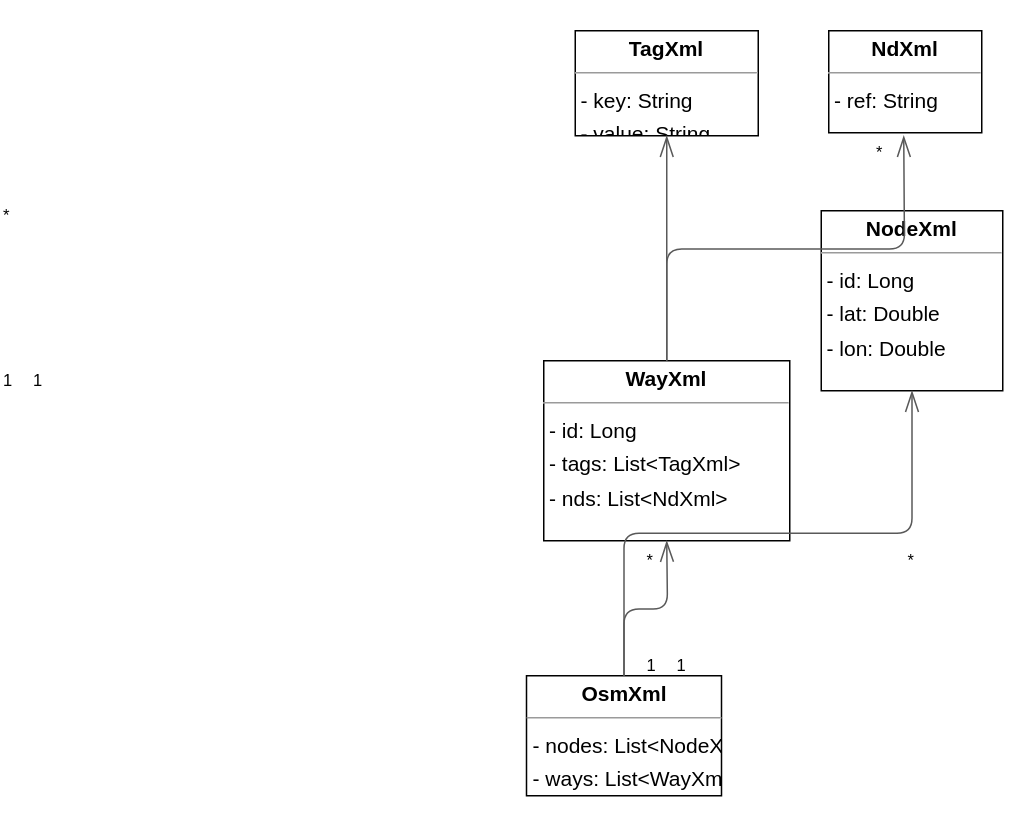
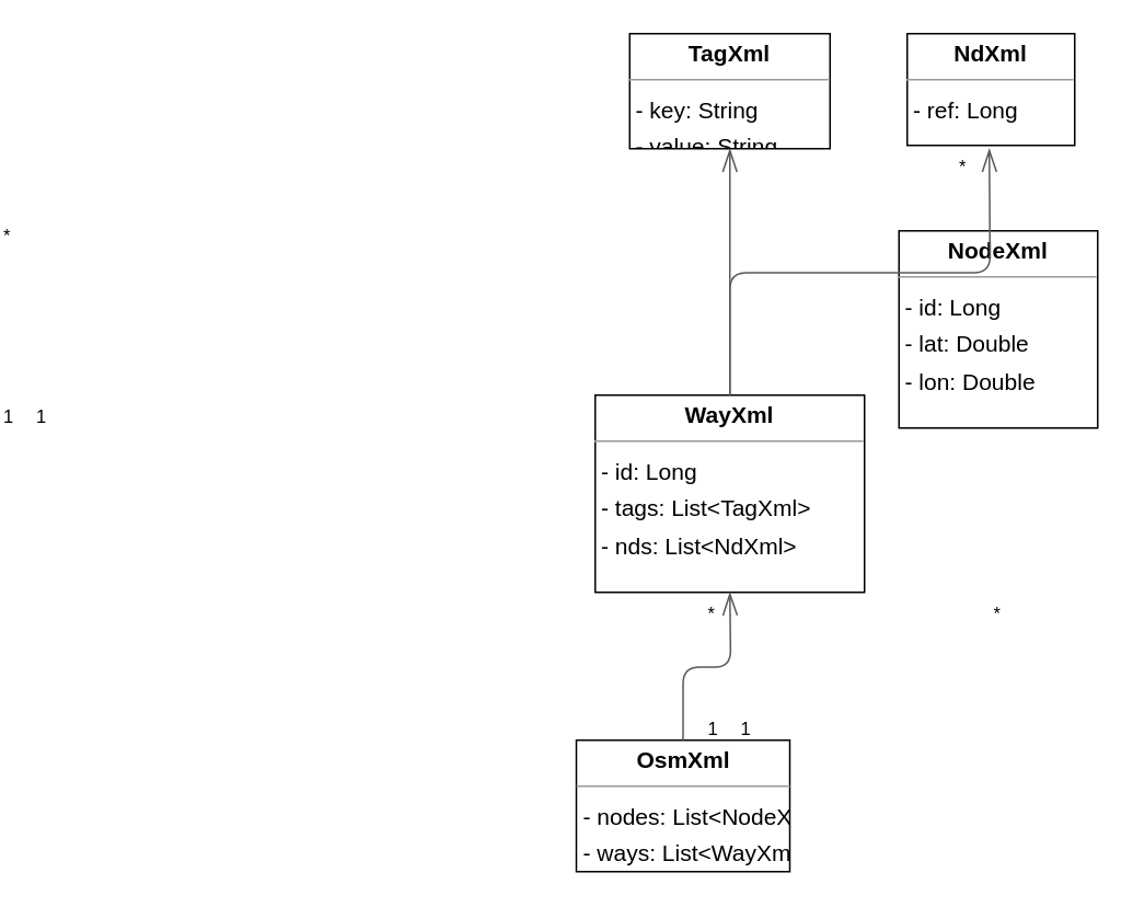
  <mxCell id="0" />
  <mxCell id="1" parent="0" />
- <mxCell id="2" value="&lt;p style=&quot;margin:0px;margin-top:4px;text-align:center;&quot;&gt;&lt;b&gt;NdXml&lt;/b&gt;&lt;/p&gt;&lt;hr size=&quot;1&quot;/&gt;&lt;p style=&quot;margin:0 0 0 4px;line-height:1.6;&quot;&gt;- ref: String&lt;/p&gt;" style="verticalAlign=top;align=left;overflow=fill;fontSize=14;fontFamily=Helvetica;html=1;rounded=0;shadow=0;comic=0;labelBackgroundColor=none;strokeWidth=1;" parent="1" vertex="1"><mxGeometry x="222" y="20" width="102" height="68" as="geometry" /></mxCell>
+ <mxCell id="2" value="&lt;p style=&quot;margin:0px;margin-top:4px;text-align:center;&quot;&gt;&lt;b&gt;NdXml&lt;/b&gt;&lt;/p&gt;&lt;hr size=&quot;1&quot;/&gt;&lt;p style=&quot;margin:0 0 0 4px;line-height:1.6;&quot;&gt;- ref: Long&lt;/p&gt;" style="verticalAlign=top;align=left;overflow=fill;fontSize=14;fontFamily=Helvetica;html=1;rounded=0;shadow=0;comic=0;labelBackgroundColor=none;strokeWidth=1;" parent="1" vertex="1"><mxGeometry x="222" y="20" width="102" height="68" as="geometry" /></mxCell>
  <mxCell id="3" value="&lt;p style=&quot;margin:0px;margin-top:4px;text-align:center;&quot;&gt;&lt;b&gt;NodeXml&lt;/b&gt;&lt;/p&gt;&lt;hr size=&quot;1&quot;/&gt;&lt;p style=&quot;margin:0 0 0 4px;line-height:1.6;&quot;&gt;- id: Long&lt;br/&gt;- lat: Double&lt;br/&gt;- lon: Double&lt;/p&gt;" style="verticalAlign=top;align=left;overflow=fill;fontSize=14;fontFamily=Helvetica;html=1;rounded=0;shadow=0;comic=0;labelBackgroundColor=none;strokeWidth=1;" parent="1" vertex="1"><mxGeometry x="217" y="140" width="121" height="120" as="geometry" /></mxCell>
  <mxCell id="4" value="&lt;p style=&quot;margin:0px;margin-top:4px;text-align:center;&quot;&gt;&lt;b&gt;OsmXml&lt;/b&gt;&lt;/p&gt;&lt;hr size=&quot;1&quot;/&gt;&lt;p style=&quot;margin:0 0 0 4px;line-height:1.6;&quot;&gt;- nodes: List&amp;lt;NodeXml&amp;gt;&lt;br/&gt;- ways: List&amp;lt;WayXml&amp;gt;&lt;/p&gt;" style="verticalAlign=top;align=left;overflow=fill;fontSize=14;fontFamily=Helvetica;html=1;rounded=0;shadow=0;comic=0;labelBackgroundColor=none;strokeWidth=1;" parent="1" vertex="1"><mxGeometry x="20.5" y="450" width="130" height="80" as="geometry" /></mxCell>
  <mxCell id="5" value="&lt;p style=&quot;margin:0px;margin-top:4px;text-align:center;&quot;&gt;&lt;b&gt;TagXml&lt;/b&gt;&lt;/p&gt;&lt;hr size=&quot;1&quot;/&gt;&lt;p style=&quot;margin:0 0 0 4px;line-height:1.6;&quot;&gt;- key: String&lt;br/&gt;- value: String&lt;/p&gt;" style="verticalAlign=top;align=left;overflow=fill;fontSize=14;fontFamily=Helvetica;html=1;rounded=0;shadow=0;comic=0;labelBackgroundColor=none;strokeWidth=1;" parent="1" vertex="1"><mxGeometry x="53" y="20" width="122" height="70" as="geometry" /></mxCell>
  <mxCell id="6" value="&lt;p style=&quot;margin:0px;margin-top:4px;text-align:center;&quot;&gt;&lt;b&gt;WayXml&lt;/b&gt;&lt;/p&gt;&lt;hr size=&quot;1&quot;/&gt;&lt;p style=&quot;margin:0 0 0 4px;line-height:1.6;&quot;&gt;- id: Long&lt;br/&gt;- tags: List&amp;lt;TagXml&amp;gt;&lt;br/&gt;- nds: List&amp;lt;NdXml&amp;gt;&lt;/p&gt;" style="verticalAlign=top;align=left;overflow=fill;fontSize=14;fontFamily=Helvetica;html=1;rounded=0;shadow=0;comic=0;labelBackgroundColor=none;strokeWidth=1;" parent="1" vertex="1"><mxGeometry x="32" y="240" width="164" height="120" as="geometry" /></mxCell>
  <mxCell id="7" value="" style="html=1;rounded=1;edgeStyle=orthogonalEdgeStyle;dashed=0;startArrow=diamondThinstartSize=12;endArrow=openThin;endSize=12;strokeColor=#595959;exitX=0.500;exitY=0.000;exitDx=0;exitDy=0;entryX=0.500;entryY=1.000;entryDx=0;entryDy=0;" parent="1" source="6" target="5" edge="1"><mxGeometry width="50" height="50" relative="1" as="geometry"><Array as="points" /></mxGeometry></mxCell>
  <mxCell id="8" value="1" style="edgeLabel;resizable=0;html=1;align=left;verticalAlign=top;strokeColor=default;" parent="7" vertex="1" connectable="0"><mxGeometry x="-310" y="240" as="geometry" /></mxCell>
  <mxCell id="9" value="" style="html=1;rounded=1;edgeStyle=orthogonalEdgeStyle;dashed=0;startArrow=diamondThinstartSize=12;endArrow=openThin;endSize=12;strokeColor=#595959;exitX=0.5;exitY=0;exitDx=0;exitDy=0;" edge="1" parent="1" source="6"><mxGeometry width="50" height="50" relative="1" as="geometry"><Array as="points" /><mxPoint x="312" y="240" as="sourcePoint" /><mxPoint x="272" y="90" as="targetPoint" /></mxGeometry></mxCell>
  <mxCell id="10" value="1" style="edgeLabel;resizable=0;html=1;align=left;verticalAlign=top;strokeColor=default;" vertex="1" connectable="0" parent="9"><mxGeometry x="-330" y="240" as="geometry" /></mxCell>
  <mxCell id="11" value="*" style="edgeLabel;resizable=0;html=1;align=left;verticalAlign=top;strokeColor=default;" vertex="1" connectable="0" parent="9"><mxGeometry x="-330" y="130" as="geometry" /></mxCell>
  <mxCell id="12" value="*" style="edgeLabel;resizable=0;html=1;align=left;verticalAlign=top;strokeColor=default;" vertex="1" connectable="0" parent="1"><mxGeometry x="252" y="88" as="geometry" /></mxCell>
- <mxCell id="13" value="" style="html=1;rounded=1;edgeStyle=orthogonalEdgeStyle;dashed=0;startArrow=diamondThinstartSize=12;endArrow=openThin;endSize=12;strokeColor=#595959;exitX=0.5;exitY=0;exitDx=0;exitDy=0;entryX=0.5;entryY=1;entryDx=0;entryDy=0;" edge="1" parent="1" source="4" target="3"><mxGeometry width="50" height="50" relative="1" as="geometry"><Array as="points" /><mxPoint x="124" y="250" as="sourcePoint" /><mxPoint x="282" y="100" as="targetPoint" /></mxGeometry></mxCell>
- <mxCell id="14" value="1" style="edgeLabel;resizable=0;html=1;align=left;verticalAlign=top;strokeColor=default;" vertex="1" connectable="0" parent="13"><mxGeometry x="-330" y="240" as="geometry" /></mxCell>
- <mxCell id="15" value="*" style="edgeLabel;resizable=0;html=1;align=left;verticalAlign=top;strokeColor=default;" vertex="1" connectable="0" parent="13"><mxGeometry x="-330" y="130" as="geometry" /></mxCell>
  <mxCell id="16" value="" style="html=1;rounded=1;edgeStyle=orthogonalEdgeStyle;dashed=0;startArrow=diamondThinstartSize=12;endArrow=openThin;endSize=12;strokeColor=#595959;exitX=0.5;exitY=0;exitDx=0;exitDy=0;" edge="1" parent="1" source="4"><mxGeometry width="50" height="50" relative="1" as="geometry"><Array as="points" /><mxPoint x="134" y="260" as="sourcePoint" /><mxPoint x="114" y="360" as="targetPoint" /></mxGeometry></mxCell>
  <mxCell id="17" value="1" style="edgeLabel;resizable=0;html=1;align=left;verticalAlign=top;strokeColor=default;" vertex="1" connectable="0" parent="16"><mxGeometry x="-330" y="240" as="geometry" /></mxCell>
  <mxCell id="18" value="*" style="edgeLabel;resizable=0;html=1;align=left;verticalAlign=top;strokeColor=default;" vertex="1" connectable="0" parent="16"><mxGeometry x="-330" y="130" as="geometry" /></mxCell>
  <mxCell id="19" value="1" style="edgeLabel;resizable=0;html=1;align=left;verticalAlign=top;strokeColor=default;" vertex="1" connectable="0" parent="1"><mxGeometry x="119" y="430" as="geometry" /></mxCell>
  <mxCell id="20" value="1" style="edgeLabel;resizable=0;html=1;align=left;verticalAlign=top;strokeColor=default;" vertex="1" connectable="0" parent="1"><mxGeometry x="99" y="430" as="geometry" /></mxCell>
  <mxCell id="21" value="*" style="edgeLabel;resizable=0;html=1;align=left;verticalAlign=top;strokeColor=default;" vertex="1" connectable="0" parent="1"><mxGeometry x="99" y="360" as="geometry" /></mxCell>
  <mxCell id="22" value="*" style="edgeLabel;resizable=0;html=1;align=left;verticalAlign=top;strokeColor=default;" vertex="1" connectable="0" parent="1"><mxGeometry x="273" y="360" as="geometry" /></mxCell>
